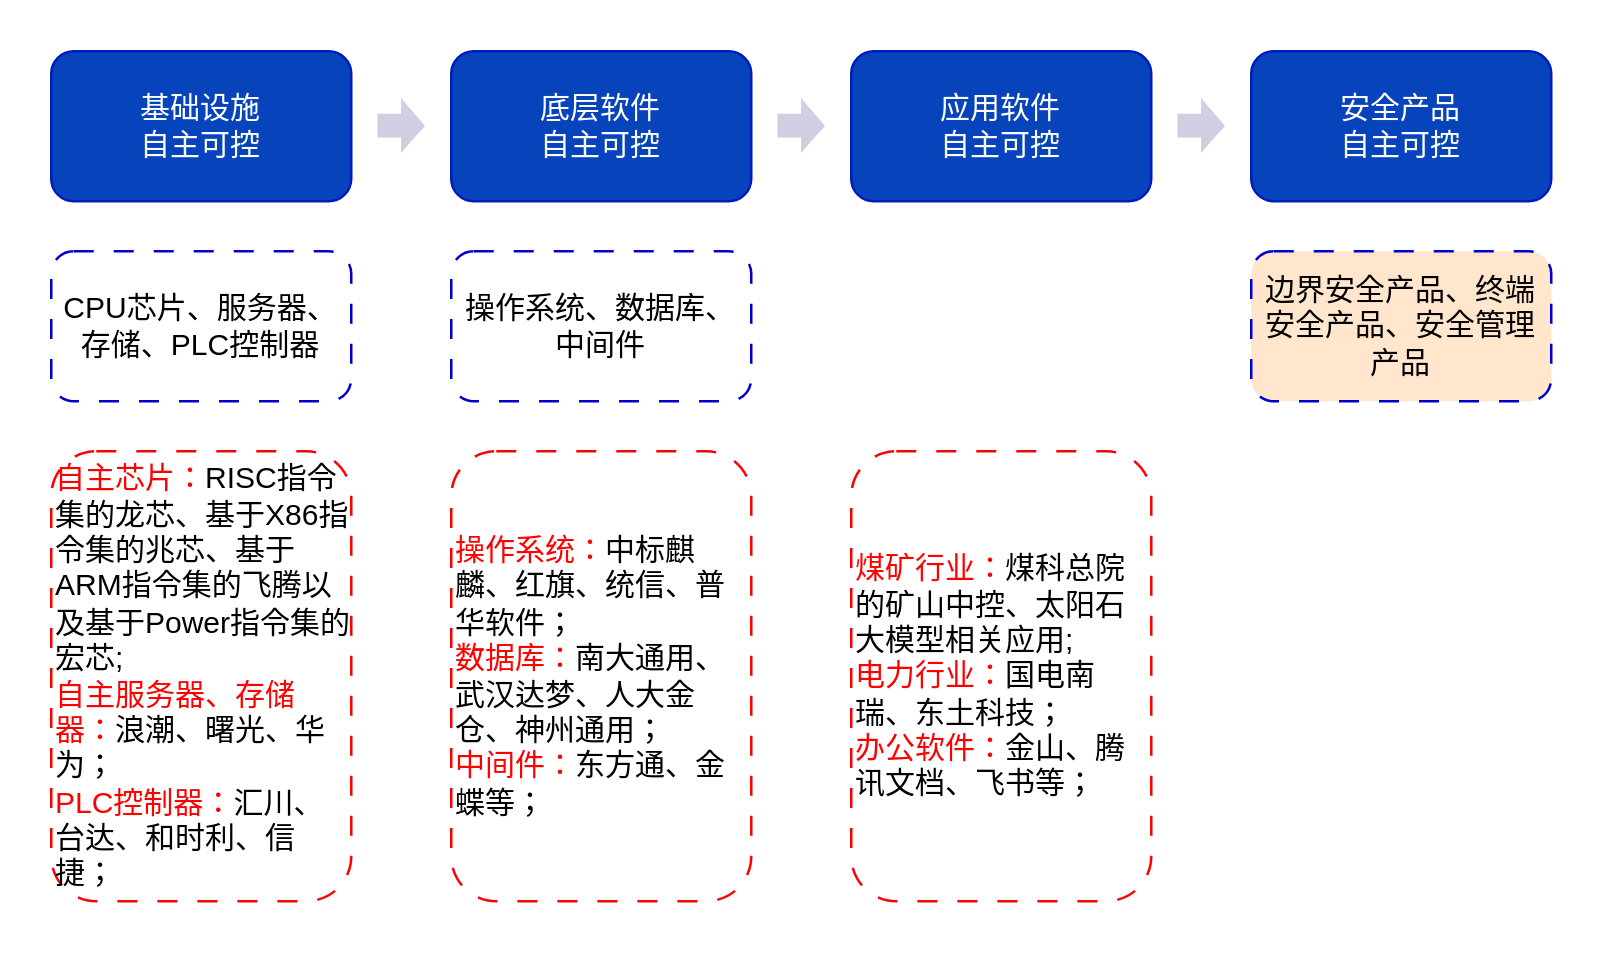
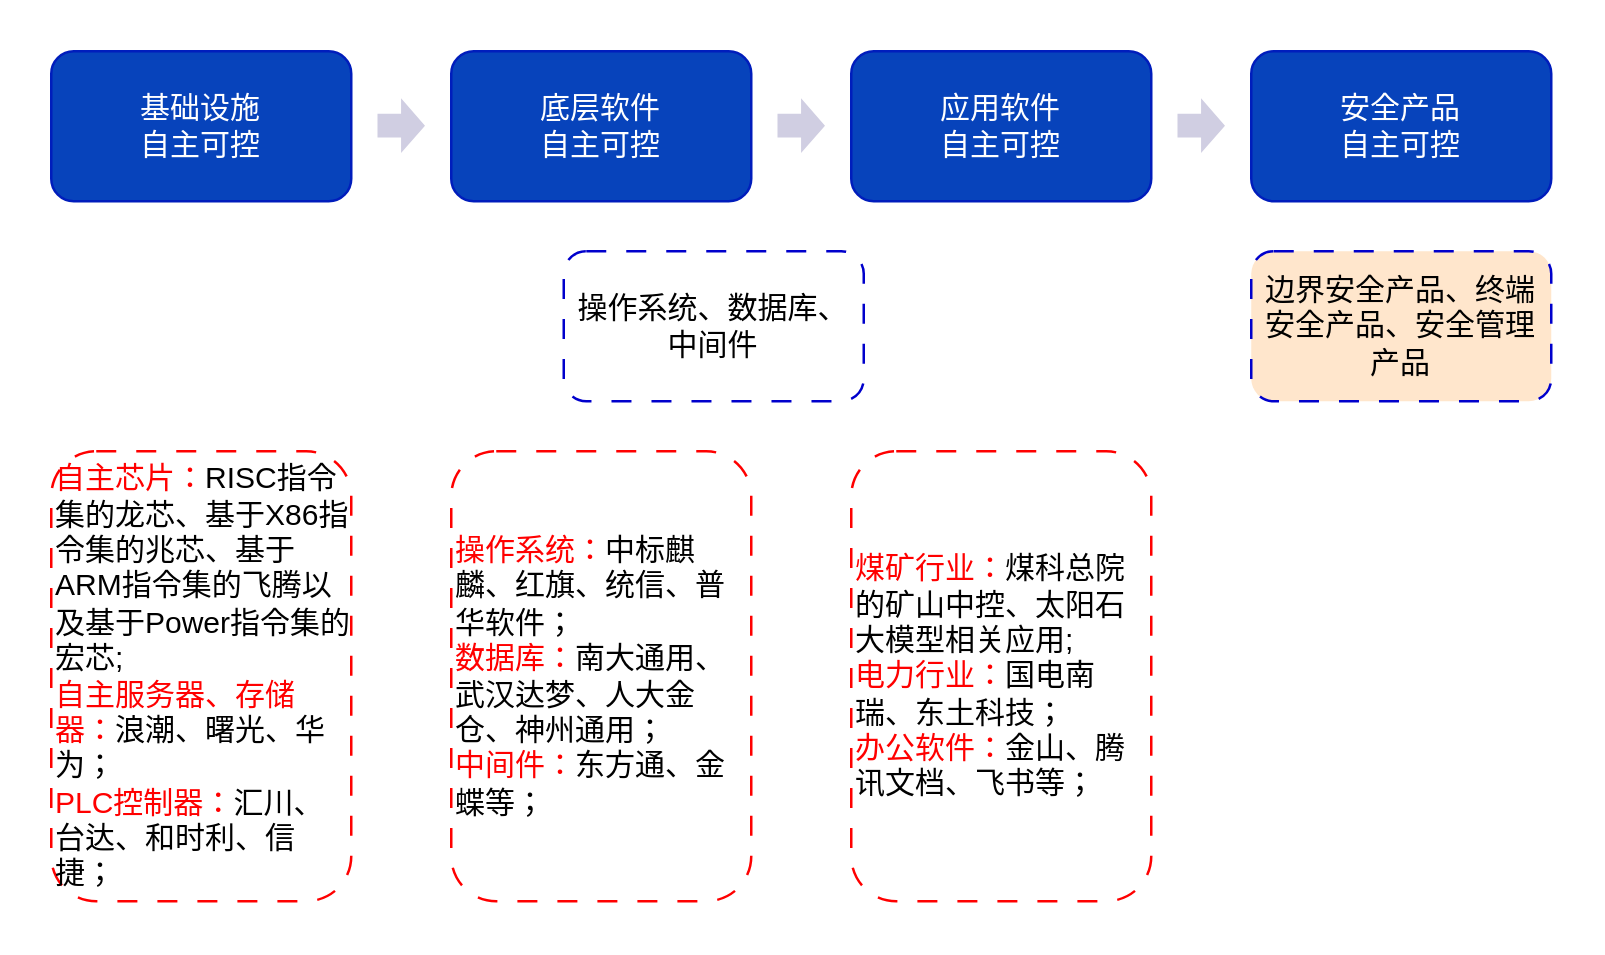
  <mxCell id="0" />
  <mxCell id="1" parent="0" />
  <mxCell id="2" value="基础设施&lt;div&gt;自主可控&lt;/div&gt;" style="rounded=1;whiteSpace=wrap;html=1;fillColor=light-dark(#0743bb, #6db2ff);fontColor=#ffffff;strokeColor=#001DBC;" vertex="1" parent="1"><mxGeometry x="20" y="20" width="120" height="60" as="geometry" /></mxCell>
  <mxCell id="3" value="底层软件&lt;br&gt;&lt;div&gt;自主可控&lt;/div&gt;" style="rounded=1;whiteSpace=wrap;html=1;fillColor=light-dark(#0743bb, #6db2ff);fontColor=#ffffff;strokeColor=#001DBC;" vertex="1" parent="1"><mxGeometry x="180" y="20" width="120" height="60" as="geometry" /></mxCell>
  <mxCell id="4" value="应用软件&lt;br&gt;&lt;div&gt;自主可控&lt;/div&gt;" style="rounded=1;whiteSpace=wrap;html=1;fillColor=light-dark(#0743bb, #6db2ff);fontColor=#ffffff;strokeColor=#001DBC;" vertex="1" parent="1"><mxGeometry x="340" y="20" width="120" height="60" as="geometry" /></mxCell>
  <mxCell id="5" value="安全产品&lt;br&gt;&lt;div&gt;自主可控&lt;/div&gt;" style="rounded=1;whiteSpace=wrap;html=1;fillColor=light-dark(#0743bb, #6db2ff);fontColor=#ffffff;strokeColor=#001DBC;" vertex="1" parent="1"><mxGeometry x="500" y="20" width="120" height="60" as="geometry" /></mxCell>
- <mxCell id="6" value="CPU芯片、服务器、存储、PLC控制器" style="rounded=1;whiteSpace=wrap;html=1;dashed=1;dashPattern=8 8;strokeColor=#0000CC;" vertex="1" parent="1"><mxGeometry x="20" y="100" width="120" height="60" as="geometry" /></mxCell>
- <mxCell id="7" value="操作系统、数据库、中间件" style="rounded=1;whiteSpace=wrap;html=1;dashed=1;dashPattern=8 8;strokeColor=#0000CC;" vertex="1" parent="1"><mxGeometry x="180" y="100" width="120" height="60" as="geometry" /></mxCell>
+ <mxCell id="7" value="操作系统、数据库、中间件" style="rounded=1;whiteSpace=wrap;html=1;dashed=1;dashPattern=8 8;strokeColor=#0000CC;" vertex="1" parent="1"><mxGeometry x="225" y="100" width="120" height="60" as="geometry" /></mxCell>
  <mxCell id="8" value="边界安全产品、终端安全产品、安全管理产品" style="rounded=1;whiteSpace=wrap;html=1;dashed=1;dashPattern=8 8;strokeColor=#0000CC;fillColor=#ffe6cc;" vertex="1" parent="1"><mxGeometry x="500" y="100" width="120" height="60" as="geometry" /></mxCell>
  <mxCell id="9" value="&lt;font&gt;自主芯片：&lt;font style=&quot;color: rgb(0, 0, 0);&quot;&gt;RISC指令集的龙芯、基于X86指令集的兆芯、基于ARM指令集的飞腾以及基于Power指令集的宏芯;&lt;/font&gt;&lt;/font&gt;&lt;div&gt;&lt;font style=&quot;color: rgb(255, 0, 0);&quot;&gt;自主服务器、存储器：&lt;/font&gt;&lt;font color=&quot;#000000&quot;&gt;浪潮、曙光、华为；&lt;/font&gt;&lt;/div&gt;&lt;div&gt;&lt;font style=&quot;color: rgb(255, 0, 0);&quot;&gt;PLC控制器：&lt;/font&gt;&lt;font color=&quot;#000000&quot;&gt;汇川、台达、和时利、信捷；&lt;/font&gt;&lt;/div&gt;" style="rounded=1;whiteSpace=wrap;html=1;dashed=1;dashPattern=8 8;strokeColor=#FF0000;fontColor=#FF0000;align=left;" vertex="1" parent="1"><mxGeometry x="20" y="180" width="120" height="180" as="geometry" /></mxCell>
  <mxCell id="10" value="&lt;font&gt;操作系统：&lt;font style=&quot;color: rgb(0, 0, 0);&quot;&gt;中标麒麟、红旗、统信、普华软件；&lt;/font&gt;&lt;/font&gt;&lt;div&gt;&lt;font style=&quot;color: rgb(255, 0, 0);&quot;&gt;数据库：&lt;/font&gt;&lt;font style=&quot;color: rgb(0, 0, 0);&quot;&gt;南大通用、武汉达梦、人大金仓、神州通用&lt;/font&gt;&lt;font color=&quot;#000000&quot;&gt;；&lt;/font&gt;&lt;/div&gt;&lt;div&gt;&lt;font style=&quot;color: rgb(255, 0, 0);&quot;&gt;中间件：&lt;/font&gt;&lt;font color=&quot;#000000&quot;&gt;东方通、金蝶等；&lt;/font&gt;&lt;/div&gt;" style="rounded=1;whiteSpace=wrap;html=1;dashed=1;dashPattern=8 8;strokeColor=#FF0000;fontColor=#FF0000;align=left;" vertex="1" parent="1"><mxGeometry x="180" y="180" width="120" height="180" as="geometry" /></mxCell>
  <mxCell id="11" value="&lt;font&gt;煤矿行业：&lt;font style=&quot;color: rgb(0, 0, 0);&quot;&gt;煤科总院的&lt;font&gt;矿山中控、太阳石大模型相关应用;&lt;/font&gt;&lt;/font&gt;&lt;/font&gt;&lt;div&gt;&lt;font style=&quot;color: rgb(255, 0, 0);&quot;&gt;电力行业：&lt;/font&gt;&lt;font style=&quot;color: rgb(0, 0, 0);&quot;&gt;国电南瑞、东土科技&lt;/font&gt;&lt;font color=&quot;#000000&quot;&gt;；&lt;/font&gt;&lt;/div&gt;&lt;div&gt;&lt;font style=&quot;color: rgb(255, 0, 0);&quot;&gt;办公软件：&lt;/font&gt;&lt;font color=&quot;#000000&quot;&gt;金山、腾讯文档、飞书等；&lt;/font&gt;&lt;/div&gt;" style="rounded=1;whiteSpace=wrap;html=1;dashed=1;dashPattern=8 8;strokeColor=#FF0000;fontColor=#FF0000;align=left;" vertex="1" parent="1"><mxGeometry x="340" y="180" width="120" height="180" as="geometry" /></mxCell>
  <mxCell id="12" value="" style="shape=flexArrow;endArrow=classic;html=1;rounded=0;fillColor=#D0CEE2;strokeColor=none;endWidth=11.429;endSize=2.857;width=9.524;" edge="1" parent="1"><mxGeometry width="50" height="50" relative="1" as="geometry"><mxPoint x="150" y="49.76" as="sourcePoint" /><mxPoint x="170" y="49.76" as="targetPoint" /></mxGeometry></mxCell>
  <mxCell id="13" value="" style="shape=flexArrow;endArrow=classic;html=1;rounded=0;fillColor=#D0CEE2;strokeColor=none;endWidth=11.429;endSize=2.857;width=9.524;" edge="1" parent="1"><mxGeometry width="50" height="50" relative="1" as="geometry"><mxPoint x="310" y="49.76" as="sourcePoint" /><mxPoint x="330" y="49.76" as="targetPoint" /></mxGeometry></mxCell>
  <mxCell id="14" value="" style="shape=flexArrow;endArrow=classic;html=1;rounded=0;fillColor=#D0CEE2;strokeColor=none;endWidth=11.429;endSize=2.857;width=9.524;" edge="1" parent="1"><mxGeometry width="50" height="50" relative="1" as="geometry"><mxPoint x="470" y="49.76" as="sourcePoint" /><mxPoint x="490" y="49.76" as="targetPoint" /></mxGeometry></mxCell>
